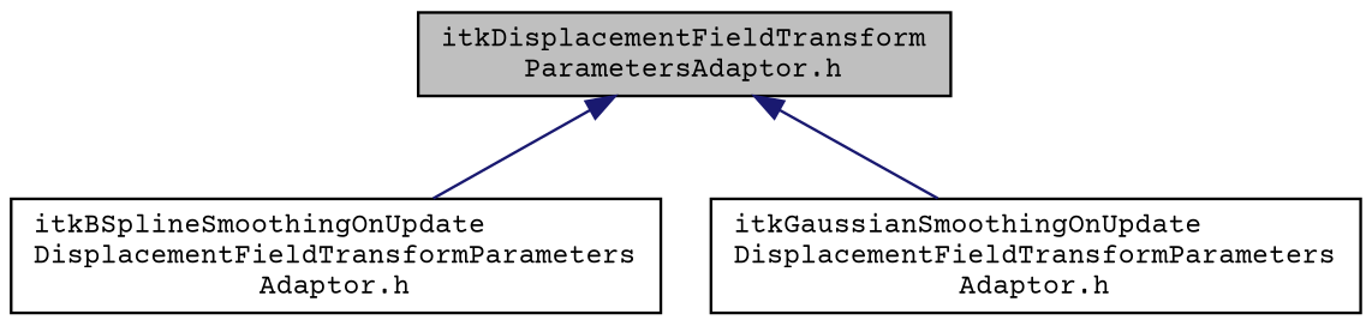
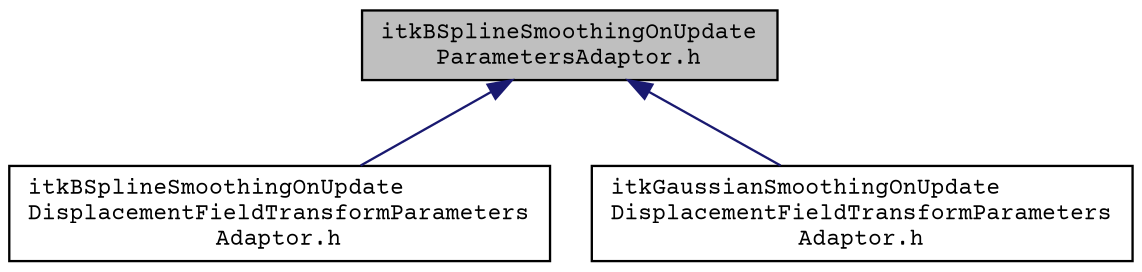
  digraph {
    fontname="Courier Prime"
    node [color=black fillcolor=white fontname="Courier Prime" fontsize=10 shape=record style=filled]
    edge [color=midnightblue dir=back fontname="Courier Prime" fontsize=10 labelfontname=Helvetica labelfontsize=10 style=solid]
-   n1 [fillcolor=grey75 fontcolor=black height=0.2 label="itkDisplacementFieldTransform\lParametersAdaptor.h" width=0.4]
+   n1 [fillcolor=grey75 fontcolor=black height=0.2 label="itkBSplineSmoothingOnUpdate\lParametersAdaptor.h" width=0.4]
    n2 [height=0.2 label="itkBSplineSmoothingOnUpdate\lDisplacementFieldTransformParameters\lAdaptor.h" width=0.4]
    n3 [height=0.2 label="itkGaussianSmoothingOnUpdate\lDisplacementFieldTransformParameters\lAdaptor.h" width=0.4]
    n1 -> n2
    n1 -> n3
  }
